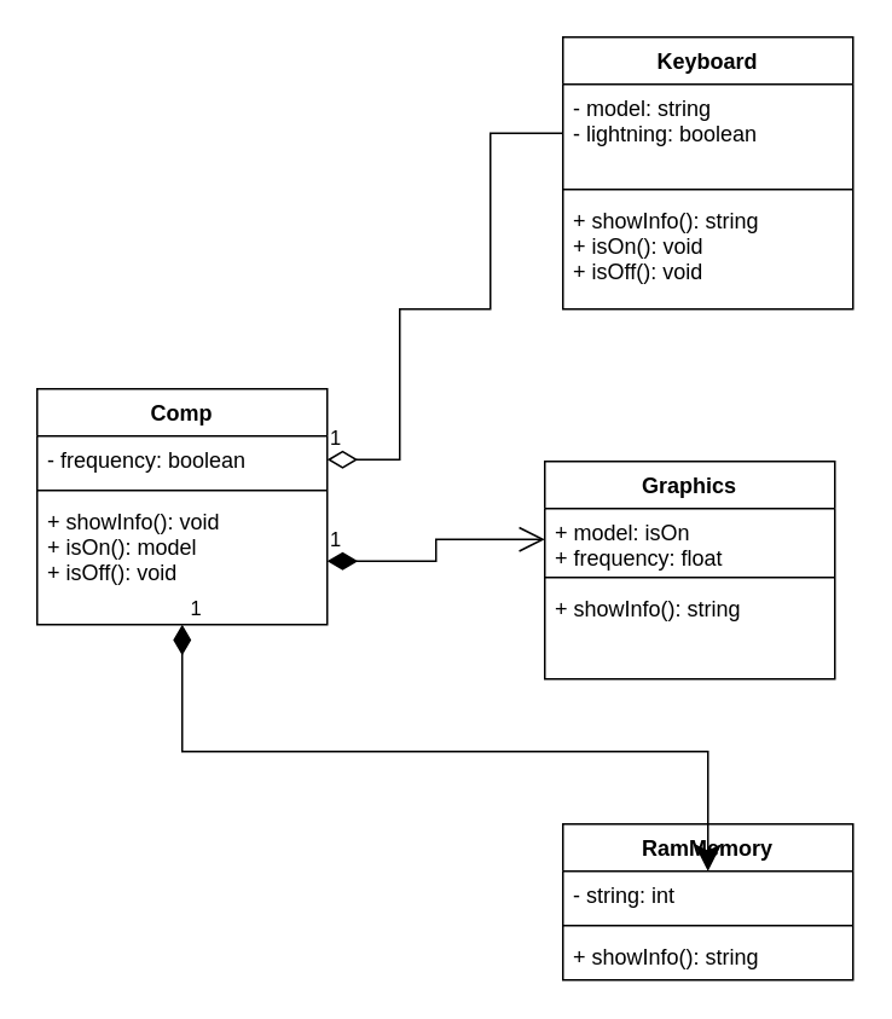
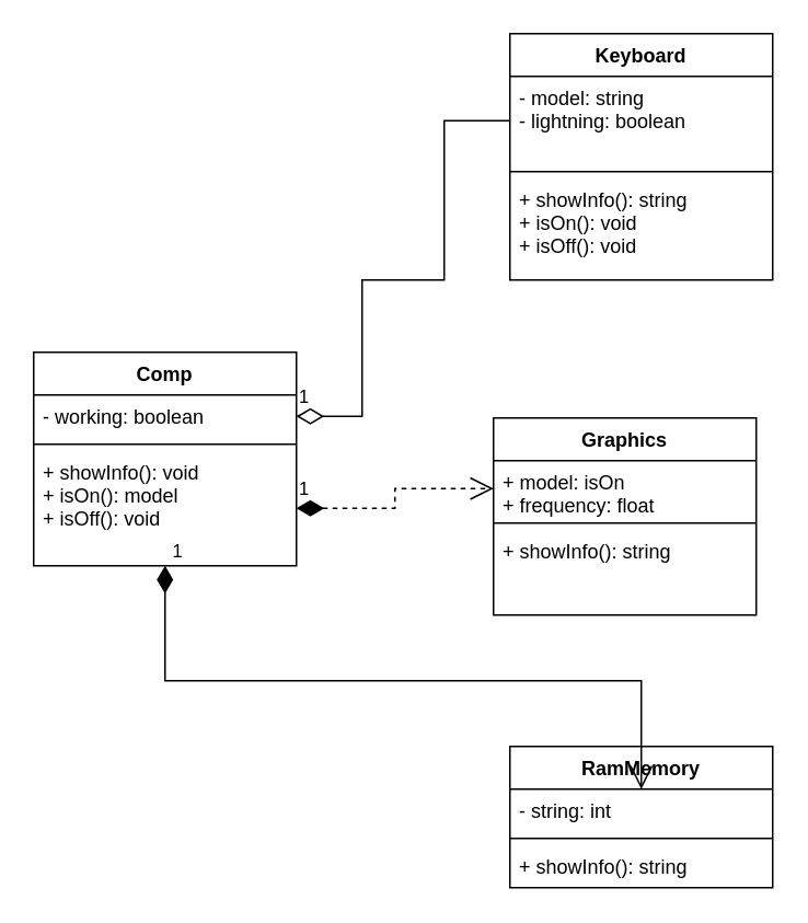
  <mxCell id="0" />
  <mxCell id="1" parent="0" />
  <mxCell id="2" value="Comp" style="swimlane;fontStyle=1;align=center;verticalAlign=top;childLayout=stackLayout;horizontal=1;startSize=26;horizontalStack=0;resizeParent=1;resizeParentMax=0;resizeLast=0;collapsible=1;marginBottom=0;" vertex="1" parent="1"><mxGeometry x="20" y="214" width="160" height="130" as="geometry" /></mxCell>
- <mxCell id="3" value="- frequency: boolean" style="text;strokeColor=none;fillColor=none;align=left;verticalAlign=top;spacingLeft=4;spacingRight=4;overflow=hidden;rotatable=0;points=[[0,0.5],[1,0.5]];portConstraint=eastwest;" vertex="1" parent="2"><mxGeometry y="26" width="160" height="26" as="geometry" /></mxCell>
+ <mxCell id="3" value="- working: boolean" style="text;strokeColor=none;fillColor=none;align=left;verticalAlign=top;spacingLeft=4;spacingRight=4;overflow=hidden;rotatable=0;points=[[0,0.5],[1,0.5]];portConstraint=eastwest;" vertex="1" parent="2"><mxGeometry y="26" width="160" height="26" as="geometry" /></mxCell>
  <mxCell id="4" value="" style="line;strokeWidth=1;fillColor=none;align=left;verticalAlign=middle;spacingTop=-1;spacingLeft=3;spacingRight=3;rotatable=0;labelPosition=right;points=[];portConstraint=eastwest;" vertex="1" parent="2"><mxGeometry y="52" width="160" height="8" as="geometry" /></mxCell>
  <mxCell id="5" value="+ showInfo(): void&#10;+ isOn(): model&#10;+ isOff(): void" style="text;strokeColor=none;fillColor=none;align=left;verticalAlign=top;spacingLeft=4;spacingRight=4;overflow=hidden;rotatable=0;points=[[0,0.5],[1,0.5]];portConstraint=eastwest;" vertex="1" parent="2"><mxGeometry y="60" width="160" height="70" as="geometry" /></mxCell>
  <mxCell id="6" value="Keyboard" style="swimlane;fontStyle=1;align=center;verticalAlign=top;childLayout=stackLayout;horizontal=1;startSize=26;horizontalStack=0;resizeParent=1;resizeParentMax=0;resizeLast=0;collapsible=1;marginBottom=0;" vertex="1" parent="1"><mxGeometry x="310" y="20" width="160" height="150" as="geometry" /></mxCell>
  <mxCell id="7" value="- model: string&#10;- lightning: boolean" style="text;strokeColor=none;fillColor=none;align=left;verticalAlign=top;spacingLeft=4;spacingRight=4;overflow=hidden;rotatable=0;points=[[0,0.5],[1,0.5]];portConstraint=eastwest;" vertex="1" parent="6"><mxGeometry y="26" width="160" height="54" as="geometry" /></mxCell>
  <mxCell id="8" value="" style="line;strokeWidth=1;fillColor=none;align=left;verticalAlign=middle;spacingTop=-1;spacingLeft=3;spacingRight=3;rotatable=0;labelPosition=right;points=[];portConstraint=eastwest;" vertex="1" parent="6"><mxGeometry y="80" width="160" height="8" as="geometry" /></mxCell>
  <mxCell id="9" value="+ showInfo(): string&#10;+ isOn(): void&#10;+ isOff(): void" style="text;strokeColor=none;fillColor=none;align=left;verticalAlign=top;spacingLeft=4;spacingRight=4;overflow=hidden;rotatable=0;points=[[0,0.5],[1,0.5]];portConstraint=eastwest;" vertex="1" parent="6"><mxGeometry y="88" width="160" height="62" as="geometry" /></mxCell>
  <mxCell id="10" value="Graphics" style="swimlane;fontStyle=1;align=center;verticalAlign=top;childLayout=stackLayout;horizontal=1;startSize=26;horizontalStack=0;resizeParent=1;resizeParentMax=0;resizeLast=0;collapsible=1;marginBottom=0;" vertex="1" parent="1"><mxGeometry x="300" y="254" width="160" height="120" as="geometry" /></mxCell>
  <mxCell id="11" value="+ model: isOn&#10;+ frequency: float" style="text;strokeColor=none;fillColor=none;align=left;verticalAlign=top;spacingLeft=4;spacingRight=4;overflow=hidden;rotatable=0;points=[[0,0.5],[1,0.5]];portConstraint=eastwest;" vertex="1" parent="10"><mxGeometry y="26" width="160" height="34" as="geometry" /></mxCell>
  <mxCell id="12" value="" style="line;strokeWidth=1;fillColor=none;align=left;verticalAlign=middle;spacingTop=-1;spacingLeft=3;spacingRight=3;rotatable=0;labelPosition=right;points=[];portConstraint=eastwest;" vertex="1" parent="10"><mxGeometry y="60" width="160" height="8" as="geometry" /></mxCell>
  <mxCell id="13" value="+ showInfo(): string" style="text;strokeColor=none;fillColor=none;align=left;verticalAlign=top;spacingLeft=4;spacingRight=4;overflow=hidden;rotatable=0;points=[[0,0.5],[1,0.5]];portConstraint=eastwest;" vertex="1" parent="10"><mxGeometry y="68" width="160" height="52" as="geometry" /></mxCell>
  <mxCell id="14" value="RamMemory" style="swimlane;fontStyle=1;align=center;verticalAlign=top;childLayout=stackLayout;horizontal=1;startSize=26;horizontalStack=0;resizeParent=1;resizeParentMax=0;resizeLast=0;collapsible=1;marginBottom=0;" vertex="1" parent="1"><mxGeometry x="310" y="454" width="160" height="86" as="geometry" /></mxCell>
  <mxCell id="15" value="- string: int" style="text;strokeColor=none;fillColor=none;align=left;verticalAlign=top;spacingLeft=4;spacingRight=4;overflow=hidden;rotatable=0;points=[[0,0.5],[1,0.5]];portConstraint=eastwest;" vertex="1" parent="14"><mxGeometry y="26" width="160" height="26" as="geometry" /></mxCell>
  <mxCell id="16" value="" style="line;strokeWidth=1;fillColor=none;align=left;verticalAlign=middle;spacingTop=-1;spacingLeft=3;spacingRight=3;rotatable=0;labelPosition=right;points=[];portConstraint=eastwest;" vertex="1" parent="14"><mxGeometry y="52" width="160" height="8" as="geometry" /></mxCell>
  <mxCell id="17" value="+ showInfo(): string" style="text;strokeColor=none;fillColor=none;align=left;verticalAlign=top;spacingLeft=4;spacingRight=4;overflow=hidden;rotatable=0;points=[[0,0.5],[1,0.5]];portConstraint=eastwest;" vertex="1" parent="14"><mxGeometry y="60" width="160" height="26" as="geometry" /></mxCell>
- <mxCell id="18" value="1" style="endArrow=open;html=1;endSize=12;startArrow=diamondThin;startSize=14;startFill=1;edgeStyle=orthogonalEdgeStyle;align=left;verticalAlign=bottom;rounded=0;entryX=0;entryY=0.5;entryDx=0;entryDy=0;" edge="1" parent="1" source="5" target="11"><mxGeometry x="-1" y="3" relative="1" as="geometry"><mxPoint x="210" y="280" as="sourcePoint" /><mxPoint x="370" y="280" as="targetPoint" /></mxGeometry></mxCell>
- <mxCell id="19" value="1" style="endArrow=classic;html=1;endSize=12;startArrow=diamondThin;startSize=14;startFill=1;edgeStyle=orthogonalEdgeStyle;align=left;verticalAlign=bottom;rounded=0;" edge="1" parent="1" source="5" target="15"><mxGeometry x="-1" y="3" relative="1" as="geometry"><mxPoint x="90" y="414" as="sourcePoint" /><mxPoint x="250" y="414" as="targetPoint" /><Array as="points"><mxPoint x="100" y="414" /><mxPoint x="390" y="414" /></Array></mxGeometry></mxCell>
+ <mxCell id="18" value="1" style="endArrow=open;html=1;endSize=12;startArrow=diamondThin;startSize=14;startFill=1;edgeStyle=orthogonalEdgeStyle;align=left;verticalAlign=bottom;rounded=0;entryX=0;entryY=0.5;entryDx=0;entryDy=0;dashed=1;" edge="1" parent="1" source="5" target="11"><mxGeometry x="-1" y="3" relative="1" as="geometry"><mxPoint x="210" y="280" as="sourcePoint" /><mxPoint x="370" y="280" as="targetPoint" /></mxGeometry></mxCell>
+ <mxCell id="19" value="1" style="endArrow=open;html=1;endSize=12;startArrow=diamondThin;startSize=14;startFill=1;edgeStyle=orthogonalEdgeStyle;align=left;verticalAlign=bottom;rounded=0;" edge="1" parent="1" source="5" target="15"><mxGeometry x="-1" y="3" relative="1" as="geometry"><mxPoint x="90" y="414" as="sourcePoint" /><mxPoint x="250" y="414" as="targetPoint" /><Array as="points"><mxPoint x="100" y="414" /><mxPoint x="390" y="414" /></Array></mxGeometry></mxCell>
  <mxCell id="20" value="1" style="endArrow=none;html=1;endSize=12;startArrow=diamondThin;startSize=14;startFill=0;edgeStyle=orthogonalEdgeStyle;align=left;verticalAlign=bottom;rounded=0;" edge="1" parent="1" source="3" target="7"><mxGeometry x="-1" y="3" relative="1" as="geometry"><mxPoint x="90" y="170" as="sourcePoint" /><mxPoint x="250" y="170" as="targetPoint" /><Array as="points"><mxPoint x="220" y="253" /><mxPoint x="220" y="170" /><mxPoint x="270" y="170" /><mxPoint x="270" y="73" /></Array></mxGeometry></mxCell>
